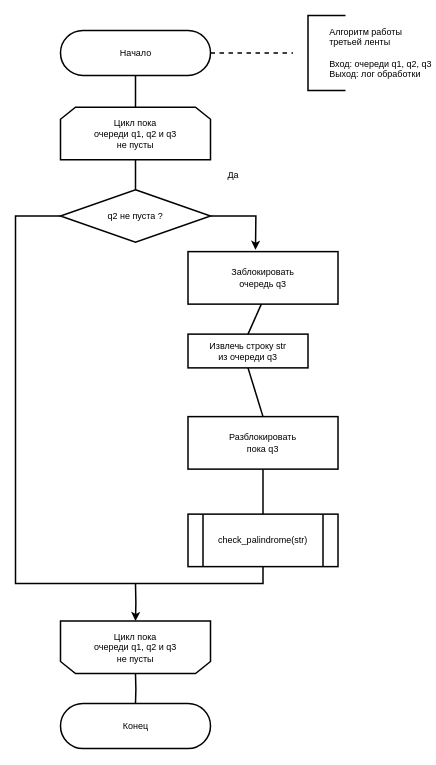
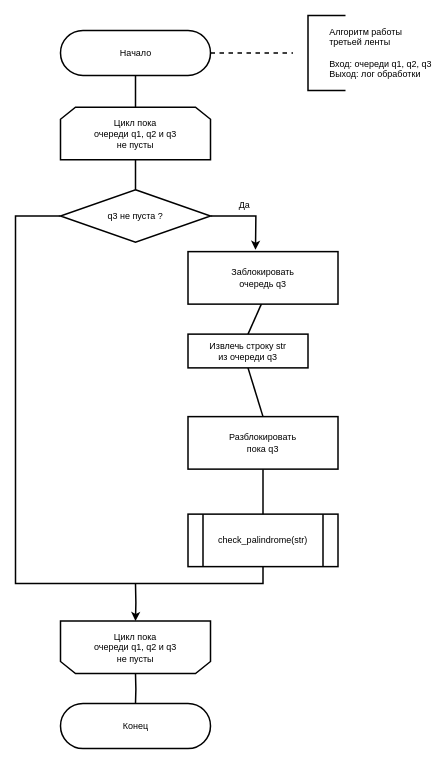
  <mxCell id="0" />
  <mxCell id="1" parent="0" />
  <mxCell id="2" style="edgeStyle=orthogonalEdgeStyle;rounded=0;orthogonalLoop=1;jettySize=auto;html=1;entryX=0;entryY=0.5;entryDx=0;entryDy=0;entryPerimeter=0;endArrow=none;endFill=0;strokeWidth=2;dashed=1;exitX=1;exitY=0.5;exitDx=0;exitDy=0;exitPerimeter=0;" parent="1" source="4" edge="1"><mxGeometry relative="1" as="geometry"><mxPoint x="330" y="140" as="sourcePoint" /><Array as="points"><mxPoint x="300" y="70" /><mxPoint x="300" y="70" /></Array><mxPoint x="390" y="70" as="targetPoint" /></mxGeometry></mxCell>
  <mxCell id="3" style="edgeStyle=none;html=1;exitX=0.5;exitY=0.5;exitDx=0;exitDy=30;exitPerimeter=0;strokeWidth=2;endArrow=none;endFill=0;" parent="1" source="4" edge="1"><mxGeometry relative="1" as="geometry"><mxPoint x="180" y="142.5" as="targetPoint" /></mxGeometry></mxCell>
  <mxCell id="4" value="&lt;font style=&quot;font-size: 12px&quot;&gt;Начало&lt;/font&gt;" style="html=1;dashed=0;whitespace=wrap;shape=mxgraph.dfd.start;strokeWidth=2;" parent="1" vertex="1"><mxGeometry x="80" y="40" width="200" height="60" as="geometry" /></mxCell>
  <mxCell id="5" style="edgeStyle=orthogonalEdgeStyle;rounded=0;orthogonalLoop=1;jettySize=auto;html=1;exitX=0.5;exitY=1;exitDx=0;exitDy=0;" parent="1" edge="1"><mxGeometry relative="1" as="geometry"><mxPoint x="130" y="177.5" as="sourcePoint" /><mxPoint x="130" y="177.5" as="targetPoint" /></mxGeometry></mxCell>
  <mxCell id="6" value="&lt;font style=&quot;font-size: 12px&quot;&gt;Конец&lt;/font&gt;" style="html=1;dashed=0;whitespace=wrap;shape=mxgraph.dfd.start;strokeWidth=2;" parent="1" vertex="1"><mxGeometry x="80" y="937.5" width="200" height="60" as="geometry" /></mxCell>
  <mxCell id="7" style="edgeStyle=orthogonalEdgeStyle;rounded=0;html=1;endArrow=classic;endFill=1;strokeWidth=2;entryX=0.5;entryY=1;entryDx=0;entryDy=0;" parent="1" target="8" edge="1"><mxGeometry relative="1" as="geometry"><mxPoint x="180" y="777.5" as="sourcePoint" /></mxGeometry></mxCell>
  <mxCell id="8" value="Цикл пока&lt;br&gt;очереди q1, q2 и q3&lt;br&gt;не пусты" style="shape=loopLimit;whiteSpace=wrap;html=1;strokeWidth=2;direction=west;" parent="1" vertex="1"><mxGeometry x="80" y="827.5" width="200" height="70" as="geometry" /></mxCell>
  <mxCell id="9" style="edgeStyle=orthogonalEdgeStyle;rounded=0;orthogonalLoop=1;jettySize=auto;html=1;exitX=0.5;exitY=1;exitDx=0;exitDy=0;entryX=0.5;entryY=0.5;entryDx=0;entryDy=-30;entryPerimeter=0;endArrow=none;endFill=0;strokeWidth=2;" parent="1" target="6" edge="1"><mxGeometry relative="1" as="geometry"><mxPoint x="180" y="897.5" as="sourcePoint" /></mxGeometry></mxCell>
  <mxCell id="10" style="edgeStyle=none;html=1;exitX=0.5;exitY=1;exitDx=0;exitDy=0;entryX=0.5;entryY=0;entryDx=0;entryDy=0;endArrow=none;endFill=0;strokeWidth=2;" parent="1" source="11" target="15" edge="1"><mxGeometry relative="1" as="geometry" /></mxCell>
  <mxCell id="11" value="Цикл пока&lt;br&gt;очереди q1, q2 и q3&lt;br&gt;не пусты" style="shape=loopLimit;whiteSpace=wrap;html=1;strokeWidth=2;" parent="1" vertex="1"><mxGeometry x="80" y="142.5" width="200" height="70" as="geometry" /></mxCell>
  <mxCell id="12" style="edgeStyle=orthogonalEdgeStyle;rounded=0;orthogonalLoop=1;jettySize=auto;html=1;exitX=0.5;exitY=1;exitDx=0;exitDy=0;" parent="1" edge="1"><mxGeometry relative="1" as="geometry"><mxPoint x="120" y="267.5" as="sourcePoint" /><mxPoint x="120" y="267.5" as="targetPoint" /></mxGeometry></mxCell>
  <mxCell id="13" style="edgeStyle=orthogonalEdgeStyle;rounded=0;orthogonalLoop=1;jettySize=auto;html=1;exitX=1;exitY=0.5;exitDx=0;exitDy=0;entryX=0.5;entryY=0;entryDx=0;entryDy=0;endArrow=classic;endFill=1;strokeWidth=2;" parent="1" source="15" edge="1"><mxGeometry relative="1" as="geometry"><mxPoint x="340" y="332.5" as="targetPoint" /></mxGeometry></mxCell>
  <mxCell id="14" style="edgeStyle=orthogonalEdgeStyle;html=1;exitX=0;exitY=0.5;exitDx=0;exitDy=0;endArrow=none;endFill=0;strokeWidth=2;rounded=0;entryX=0.5;entryY=1;entryDx=0;entryDy=0;" parent="1" source="15" target="19" edge="1"><mxGeometry relative="1" as="geometry"><Array as="points"><mxPoint x="20" y="287.5" /><mxPoint x="20" y="777.5" /><mxPoint x="350" y="777.5" /></Array><mxPoint x="350" y="1037.5" as="targetPoint" /></mxGeometry></mxCell>
- <mxCell id="15" value="q2 не пуста ?" style="rhombus;whiteSpace=wrap;html=1;strokeWidth=2;" parent="1" vertex="1"><mxGeometry x="80" y="252.5" width="200" height="70" as="geometry" /></mxCell>
- <mxCell id="16" value="Да" style="text;html=1;align=center;verticalAlign=middle;resizable=0;points=[];autosize=1;strokeColor=none;" parent="1" vertex="1"><mxGeometry x="295" y="222.5" width="30" height="20" as="geometry" /></mxCell>
+ <mxCell id="15" value="q3 не пуста ?" style="rhombus;whiteSpace=wrap;html=1;strokeWidth=2;" parent="1" vertex="1"><mxGeometry x="80" y="252.5" width="200" height="70" as="geometry" /></mxCell>
+ <mxCell id="16" value="Да" style="text;html=1;align=center;verticalAlign=middle;resizable=0;points=[];autosize=1;strokeColor=none;" parent="1" vertex="1"><mxGeometry x="310" y="262.5" width="30" height="20" as="geometry" /></mxCell>
  <mxCell id="17" value="&lt;div&gt;&lt;span style=&quot;white-space: pre&quot;&gt;&#09;&lt;/span&gt;Алгоритм работы&lt;/div&gt;&lt;div&gt;&lt;span style=&quot;white-space: pre&quot;&gt;&#09;&lt;/span&gt;третьей&amp;nbsp;ленты&lt;br&gt;&lt;/div&gt;&lt;div&gt;&lt;span&gt;&lt;br&gt;&lt;/span&gt;&lt;/div&gt;&lt;span style=&quot;white-space: pre&quot;&gt;&#09;&lt;/span&gt;Вход: очереди q1, q2, q3&amp;nbsp;&lt;br&gt;&lt;span style=&quot;white-space: pre&quot;&gt;&#09;&lt;/span&gt;Выход: лог обработки" style="strokeWidth=2;html=1;shape=mxgraph.flowchart.annotation_1;align=left;pointerEvents=1;" parent="1" vertex="1"><mxGeometry x="410" y="20" width="50" height="100" as="geometry" /></mxCell>
  <mxCell id="18" style="edgeStyle=none;rounded=0;html=1;exitX=0.5;exitY=1;exitDx=0;exitDy=0;entryX=0.5;entryY=0;entryDx=0;entryDy=0;endArrow=none;endFill=0;strokeWidth=2;" parent="1" target="21" edge="1"><mxGeometry relative="1" as="geometry"><mxPoint x="350" y="400" as="sourcePoint" /></mxGeometry></mxCell>
  <mxCell id="19" value="check_palindrome(str)" style="shape=process;whiteSpace=wrap;html=1;backgroundOutline=1;strokeWidth=2;align=center;" parent="1" vertex="1"><mxGeometry x="250" y="685" width="200" height="70" as="geometry" /></mxCell>
  <mxCell id="20" style="edgeStyle=none;html=1;exitX=0.5;exitY=1;exitDx=0;exitDy=0;entryX=0.5;entryY=0;entryDx=0;entryDy=0;endArrow=none;endFill=0;strokeWidth=2;" parent="1" source="21" target="24" edge="1"><mxGeometry relative="1" as="geometry" /></mxCell>
  <mxCell id="21" value="&lt;font&gt;&lt;div&gt;Извлечь строку str&lt;/div&gt;&lt;div&gt;из очереди q3&lt;/div&gt;&lt;/font&gt;" style="rounded=0;whiteSpace=wrap;html=1;strokeWidth=2;align=center;" parent="1" vertex="1"><mxGeometry x="250" y="445" width="160" height="45" as="geometry" /></mxCell>
  <mxCell id="22" value="&lt;font&gt;&lt;div&gt;Заблокировать&lt;/div&gt;&lt;div&gt;очередь q3&lt;/div&gt;&lt;/font&gt;" style="rounded=0;whiteSpace=wrap;html=1;strokeWidth=2;align=center;" parent="1" vertex="1"><mxGeometry x="250" y="335" width="200" height="70" as="geometry" /></mxCell>
  <mxCell id="23" style="edgeStyle=none;html=1;exitX=0.5;exitY=1;exitDx=0;exitDy=0;entryX=0.5;entryY=0;entryDx=0;entryDy=0;endArrow=none;endFill=0;strokeWidth=2;" parent="1" source="24" target="19" edge="1"><mxGeometry relative="1" as="geometry" /></mxCell>
  <mxCell id="24" value="&lt;font&gt;&lt;div&gt;Разблокировать&lt;/div&gt;&lt;div&gt;пока q3&lt;/div&gt;&lt;/font&gt;" style="rounded=0;whiteSpace=wrap;html=1;strokeWidth=2;align=center;" parent="1" vertex="1"><mxGeometry x="250" y="555" width="200" height="70" as="geometry" /></mxCell>
